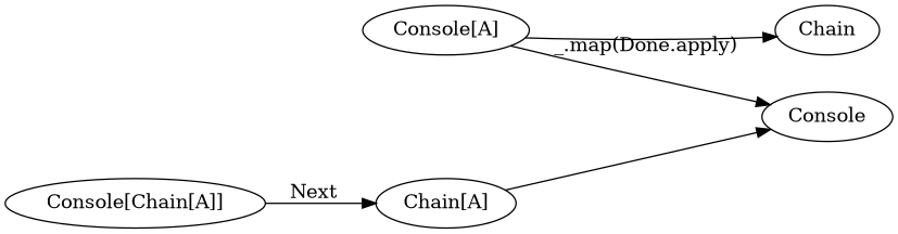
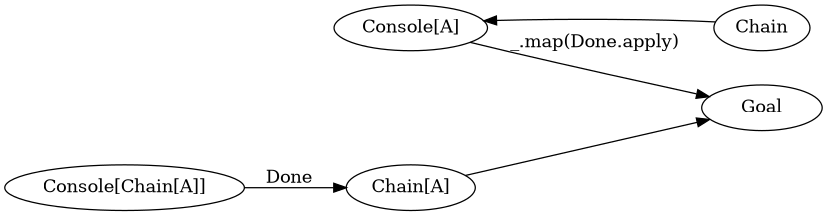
  digraph {
    rankdir=LR
    A [style=invis]
    n2 [label="Console[A]"]
-   Goal [label=Console]
+   Goal
    n4 [label=Chain]
    n5 [label="Chain[A]"]
    n6 [label="Console[Chain[A]]"]
    subgraph sub_1 {
      rank=same
      A
      n2
    }
    n2 -> A [dir=back style=invis]
    n2 -> Goal [label="_.map(Done.apply)"]
-   n2 -> n4
+   n4 -> n2
    n5 -> Goal
-   n6 -> n5 [label=Next]
+   n6 -> n5 [label=Done]
  }
